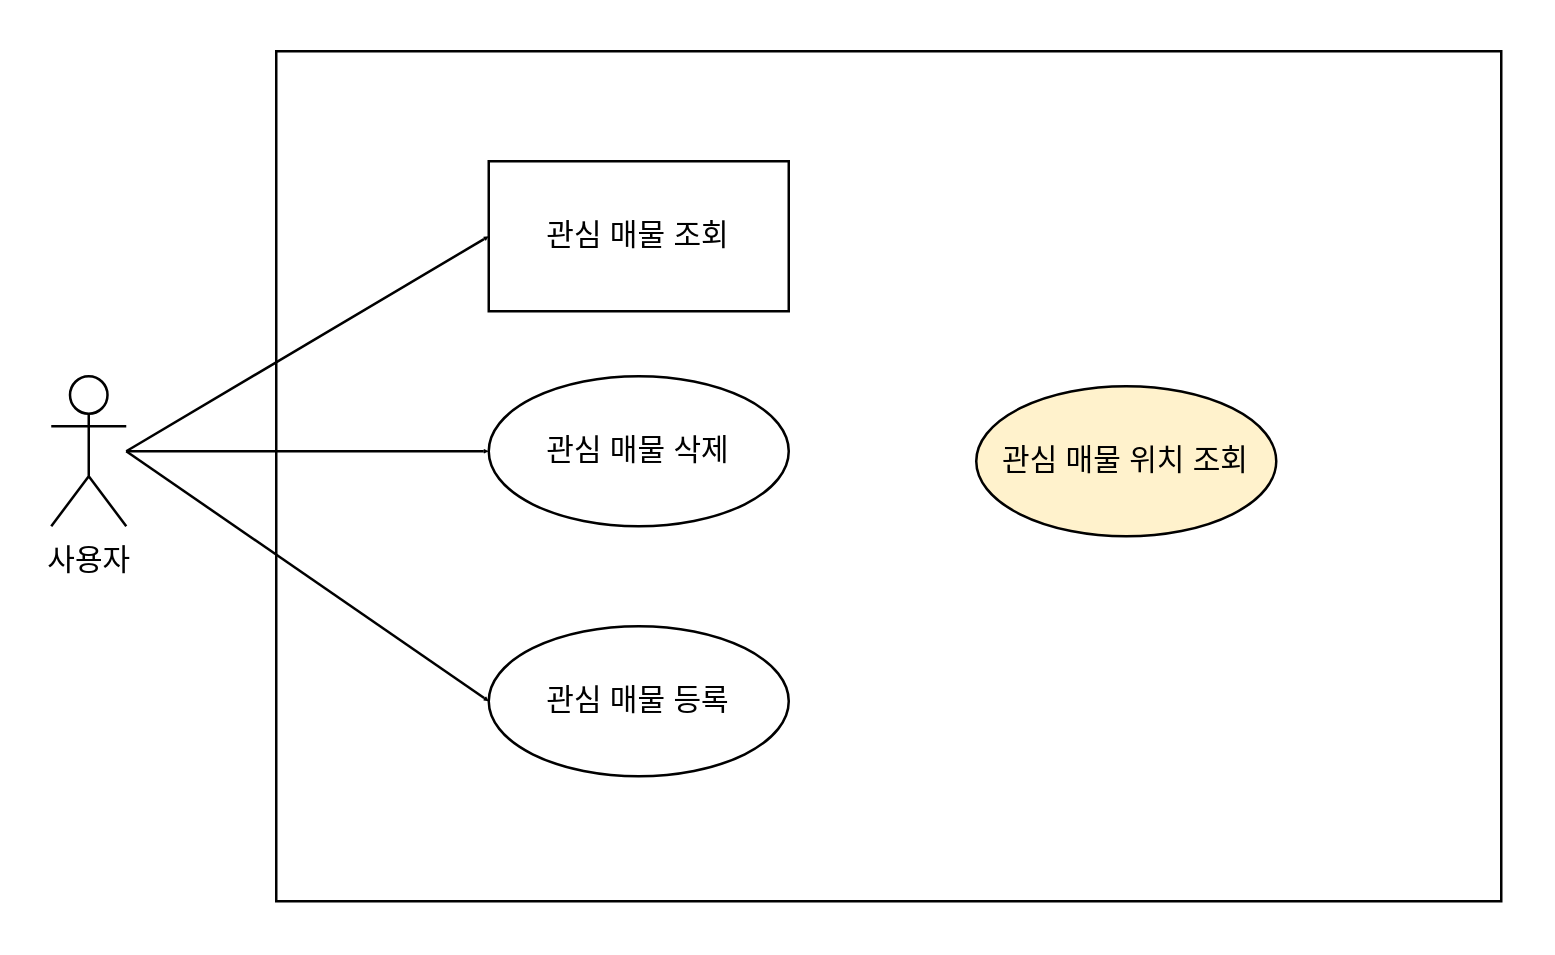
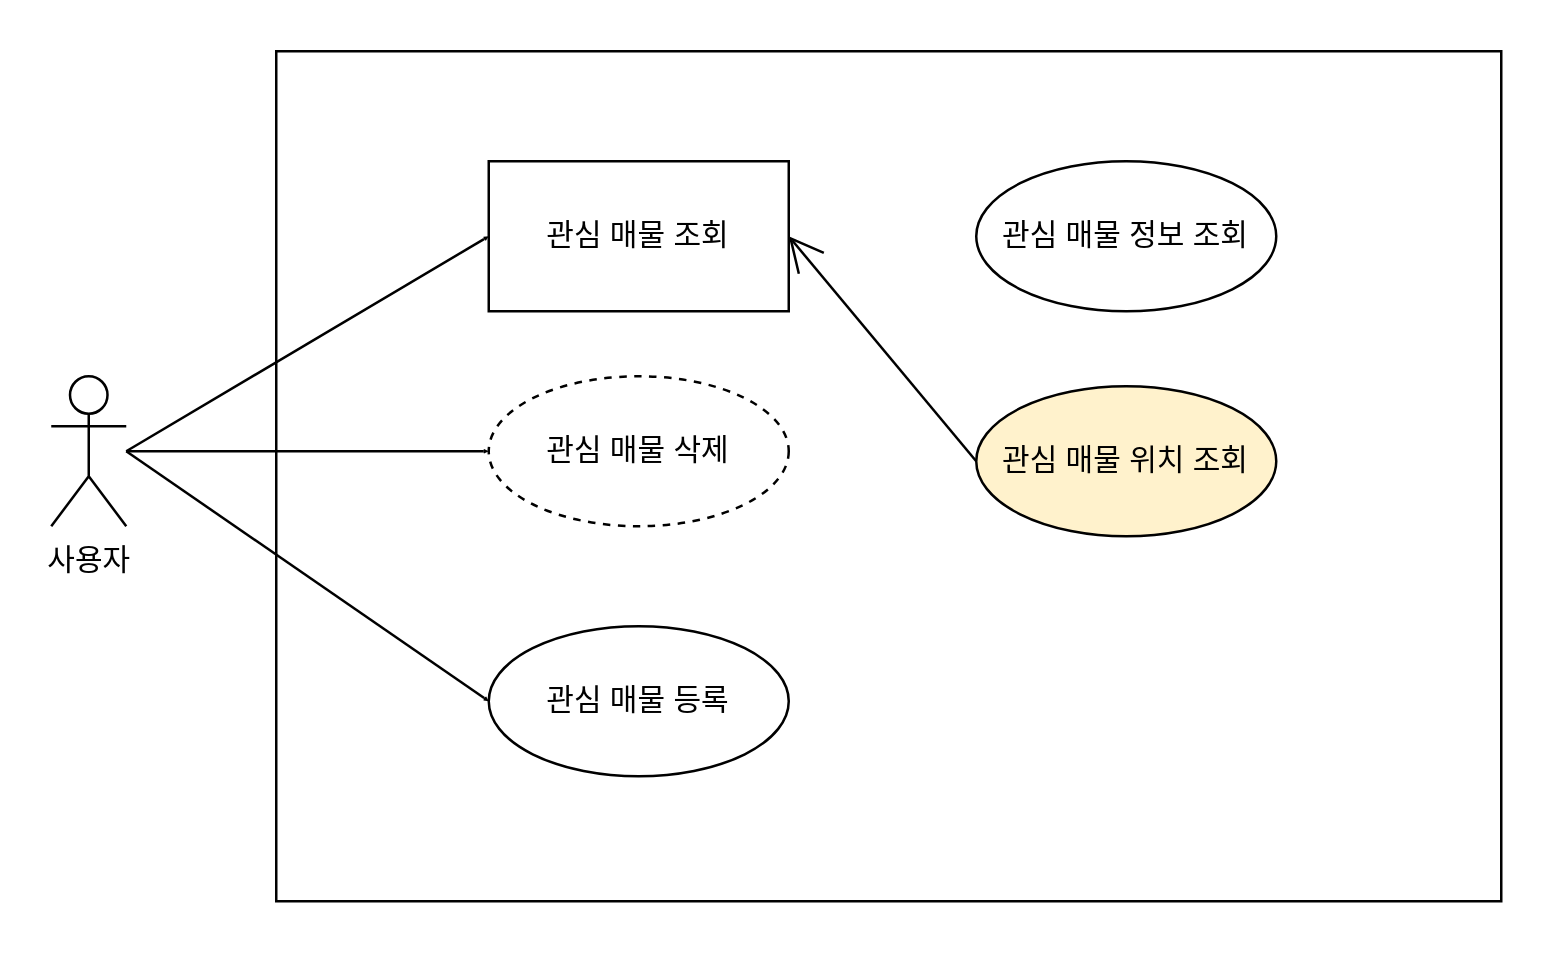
  <mxCell id="0" />
  <mxCell id="1" parent="0" />
  <mxCell id="2" value="사용자" style="shape=umlActor;verticalLabelPosition=bottom;verticalAlign=top;html=1;outlineConnect=0;" parent="1" vertex="1"><mxGeometry x="20" y="150" width="30" height="60" as="geometry" /></mxCell>
  <mxCell id="3" value="" style="rounded=0;whiteSpace=wrap;html=1;" parent="1" vertex="1"><mxGeometry x="110" y="20" width="490" height="340" as="geometry" /></mxCell>
  <mxCell id="4" value="관심 매물 조회" style="whiteSpace=wrap;html=1;rounded=0;" parent="1" vertex="1"><mxGeometry x="195" y="64" width="120" height="60" as="geometry" /></mxCell>
+ <mxCell id="5" value="관심 매물 정보 조회" style="ellipse;whiteSpace=wrap;html=1;" parent="1" vertex="1"><mxGeometry x="390" y="64" width="120" height="60" as="geometry" /></mxCell>
  <mxCell id="6" value="" style="endArrow=open;endFill=1;endSize=0;html=1;rounded=0;entryX=0;entryY=0.5;entryDx=0;entryDy=0;startSize=0;" parent="1" target="8" edge="1"><mxGeometry width="160" relative="1" as="geometry"><mxPoint x="50" y="180" as="sourcePoint" /><mxPoint x="360" y="215" as="targetPoint" /></mxGeometry></mxCell>
  <mxCell id="7" value="" style="endArrow=open;endFill=1;endSize=0;html=1;rounded=0;entryX=0;entryY=0.5;entryDx=0;entryDy=0;startSize=0;" parent="1" target="4" edge="1"><mxGeometry width="160" relative="1" as="geometry"><mxPoint x="50" y="180" as="sourcePoint" /><mxPoint x="380" y="235" as="targetPoint" /></mxGeometry></mxCell>
- <mxCell id="8" value="관심 매물 삭제" style="ellipse;whiteSpace=wrap;html=1;" vertex="1" parent="1"><mxGeometry x="195" y="150" width="120" height="60" as="geometry" /></mxCell>
+ <mxCell id="8" value="관심 매물 삭제" style="ellipse;whiteSpace=wrap;html=1;dashed=1;" vertex="1" parent="1"><mxGeometry x="195" y="150" width="120" height="60" as="geometry" /></mxCell>
  <mxCell id="9" value="관심 매물 등록" style="ellipse;whiteSpace=wrap;html=1;" vertex="1" parent="1"><mxGeometry x="195" y="250" width="120" height="60" as="geometry" /></mxCell>
  <mxCell id="10" value="" style="endArrow=open;endFill=1;endSize=0;html=1;rounded=0;entryX=0;entryY=0.5;entryDx=0;entryDy=0;startSize=0;" edge="1" parent="1" target="9"><mxGeometry width="160" relative="1" as="geometry"><mxPoint x="50" y="180" as="sourcePoint" /><mxPoint x="205" y="194" as="targetPoint" /></mxGeometry></mxCell>
  <mxCell id="11" value="관심 매물 위치 조회" style="ellipse;whiteSpace=wrap;html=1;fillColor=#fff2cc;" vertex="1" parent="1"><mxGeometry x="390" y="154" width="120" height="60" as="geometry" /></mxCell>
+ <mxCell id="12" value="" style="endArrow=open;endFill=1;endSize=12;html=1;rounded=0;exitX=0;exitY=0.5;exitDx=0;exitDy=0;entryX=1;entryY=0.5;entryDx=0;entryDy=0;" edge="1" parent="1" source="11" target="4"><mxGeometry width="160" relative="1" as="geometry"><mxPoint x="400" y="104" as="sourcePoint" /><mxPoint x="325" y="104" as="targetPoint" /></mxGeometry></mxCell>
